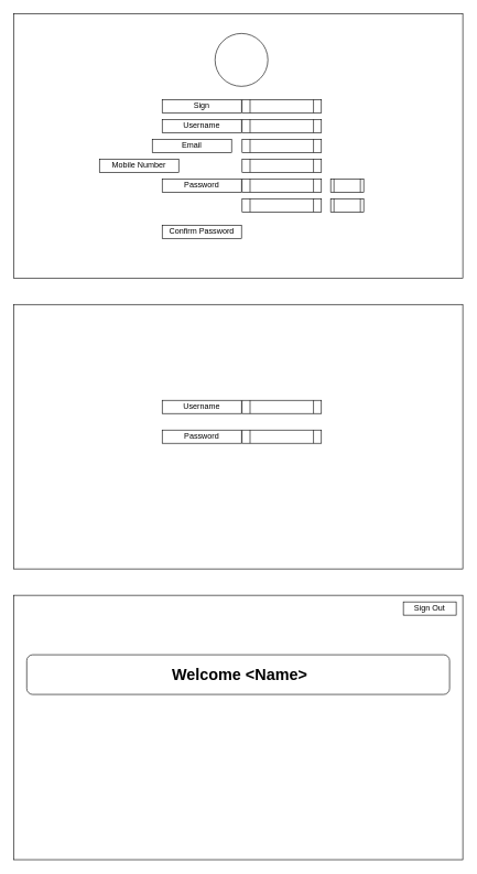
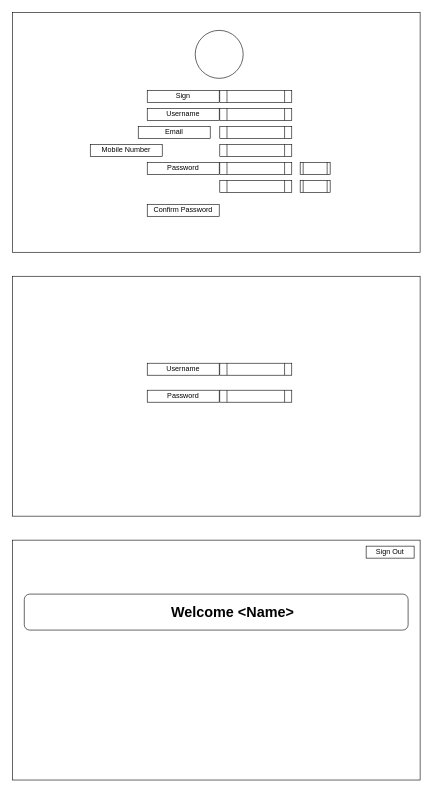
  <mxCell id="0" />
  <mxCell id="1" parent="0" />
  <mxCell id="2" value="" style="rounded=0;whiteSpace=wrap;html=1;" vertex="1" parent="1"><mxGeometry x="20" y="20" width="680" height="400" as="geometry" /></mxCell>
  <mxCell id="3" value="" style="ellipse;whiteSpace=wrap;html=1;aspect=fixed;" vertex="1" parent="1"><mxGeometry x="325" y="50" width="80" height="80" as="geometry" /></mxCell>
  <mxCell id="4" value="Sign" style="rounded=0;whiteSpace=wrap;html=1;" vertex="1" parent="1"><mxGeometry x="245" y="150" width="120" height="20" as="geometry" /></mxCell>
  <mxCell id="5" value="" style="shape=process;whiteSpace=wrap;html=1;backgroundOutline=1;" vertex="1" parent="1"><mxGeometry x="366" y="150" width="120" height="20" as="geometry" /></mxCell>
  <mxCell id="6" value="Username" style="rounded=0;whiteSpace=wrap;html=1;" vertex="1" parent="1"><mxGeometry x="245" y="180" width="120" height="20" as="geometry" /></mxCell>
  <mxCell id="7" value="" style="shape=process;whiteSpace=wrap;html=1;backgroundOutline=1;" vertex="1" parent="1"><mxGeometry x="366" y="180" width="120" height="20" as="geometry" /></mxCell>
  <mxCell id="8" value="Email" style="rounded=0;whiteSpace=wrap;html=1;" vertex="1" parent="1"><mxGeometry x="230" y="210" width="120" height="20" as="geometry" /></mxCell>
  <mxCell id="9" value="" style="shape=process;whiteSpace=wrap;html=1;backgroundOutline=1;" vertex="1" parent="1"><mxGeometry x="366" y="210" width="120" height="20" as="geometry" /></mxCell>
  <mxCell id="10" value="Mobile Number" style="rounded=0;whiteSpace=wrap;html=1;" vertex="1" parent="1"><mxGeometry x="150" y="240" width="120" height="20" as="geometry" /></mxCell>
  <mxCell id="11" value="" style="shape=process;whiteSpace=wrap;html=1;backgroundOutline=1;" vertex="1" parent="1"><mxGeometry x="366" y="240" width="120" height="20" as="geometry" /></mxCell>
  <mxCell id="12" value="Password" style="rounded=0;whiteSpace=wrap;html=1;" vertex="1" parent="1"><mxGeometry x="245" y="270" width="120" height="20" as="geometry" /></mxCell>
  <mxCell id="13" value="" style="shape=process;whiteSpace=wrap;html=1;backgroundOutline=1;" vertex="1" parent="1"><mxGeometry x="366" y="270" width="120" height="20" as="geometry" /></mxCell>
  <mxCell id="14" value="Confirm Password" style="rounded=0;whiteSpace=wrap;html=1;" vertex="1" parent="1"><mxGeometry x="245" y="340" width="120" height="20" as="geometry" /></mxCell>
  <mxCell id="15" value="" style="shape=process;whiteSpace=wrap;html=1;backgroundOutline=1;" vertex="1" parent="1"><mxGeometry x="366" y="300" width="120" height="20" as="geometry" /></mxCell>
  <mxCell id="16" value="" style="shape=process;whiteSpace=wrap;html=1;backgroundOutline=1;" vertex="1" parent="1"><mxGeometry x="500" y="270" width="50" height="20" as="geometry" /></mxCell>
  <mxCell id="17" value="" style="shape=process;whiteSpace=wrap;html=1;backgroundOutline=1;" vertex="1" parent="1"><mxGeometry x="500" y="300" width="50" height="20" as="geometry" /></mxCell>
  <mxCell id="18" value="" style="rounded=0;whiteSpace=wrap;html=1;" vertex="1" parent="1"><mxGeometry x="20" y="460" width="680" height="400" as="geometry" /></mxCell>
  <mxCell id="19" value="Username" style="rounded=0;whiteSpace=wrap;html=1;" vertex="1" parent="1"><mxGeometry x="245" y="605" width="120" height="20" as="geometry" /></mxCell>
  <mxCell id="20" value="" style="shape=process;whiteSpace=wrap;html=1;backgroundOutline=1;" vertex="1" parent="1"><mxGeometry x="366" y="605" width="120" height="20" as="geometry" /></mxCell>
  <mxCell id="21" value="Password" style="rounded=0;whiteSpace=wrap;html=1;" vertex="1" parent="1"><mxGeometry x="245" y="650" width="120" height="20" as="geometry" /></mxCell>
  <mxCell id="22" value="" style="shape=process;whiteSpace=wrap;html=1;backgroundOutline=1;" vertex="1" parent="1"><mxGeometry x="366" y="650" width="120" height="20" as="geometry" /></mxCell>
  <mxCell id="23" value="" style="rounded=0;whiteSpace=wrap;html=1;" vertex="1" parent="1"><mxGeometry x="20" y="900" width="680" height="400" as="geometry" /></mxCell>
  <mxCell id="24" value="" style="rounded=1;whiteSpace=wrap;html=1;" vertex="1" parent="1"><mxGeometry x="40" y="990" width="640" height="60" as="geometry" /></mxCell>
- <mxCell id="25" value="&lt;h1&gt;Welcome &amp;lt;Name&amp;gt;&lt;/h1&gt;" style="text;html=1;strokeColor=none;fillColor=none;spacing=5;spacingTop=-20;whiteSpace=wrap;overflow=hidden;rounded=0;" vertex="1" parent="1"><mxGeometry x="255" y="1000" width="220" height="40" as="geometry" /></mxCell>
+ <mxCell id="25" value="&lt;h1&gt;Welcome &amp;lt;Name&amp;gt;&lt;/h1&gt;" style="text;html=1;strokeColor=none;fillColor=none;spacing=5;spacingTop=-20;whiteSpace=wrap;overflow=hidden;rounded=0;" vertex="1" parent="1"><mxGeometry x="280" y="1000" width="220" height="40" as="geometry" /></mxCell>
  <mxCell id="26" value="Sign Out" style="rounded=0;whiteSpace=wrap;html=1;" vertex="1" parent="1"><mxGeometry x="610" y="910" width="80" height="20" as="geometry" /></mxCell>
